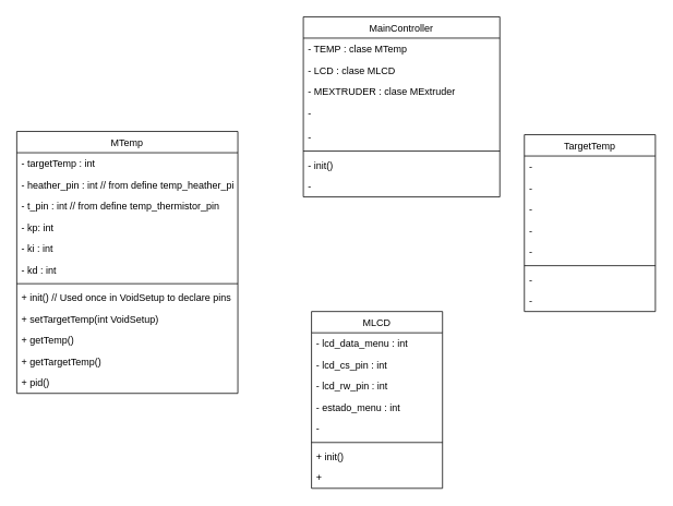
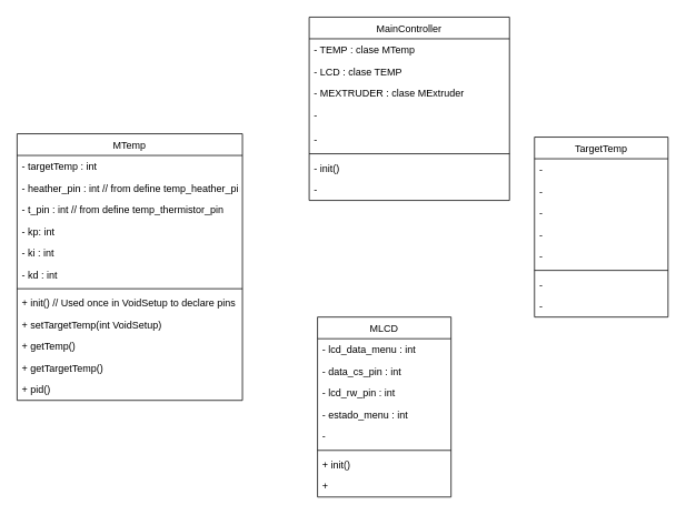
  <mxCell id="0" />
  <mxCell id="1" parent="0" />
  <mxCell id="2" value="MLCD" style="swimlane;fontStyle=0;align=center;verticalAlign=top;childLayout=stackLayout;horizontal=1;startSize=26;horizontalStack=0;resizeParent=1;resizeLast=0;collapsible=1;marginBottom=0;rounded=0;shadow=0;strokeWidth=1;" parent="1" vertex="1"><mxGeometry x="380" y="380" width="160" height="216" as="geometry"><mxRectangle x="550" y="140" width="160" height="26" as="alternateBounds" /></mxGeometry></mxCell>
  <mxCell id="3" value="- lcd_data_menu : int " style="text;align=left;verticalAlign=top;spacingLeft=4;spacingRight=4;overflow=hidden;rotatable=0;points=[[0,0.5],[1,0.5]];portConstraint=eastwest;" parent="2" vertex="1"><mxGeometry y="26" width="160" height="26" as="geometry" /></mxCell>
- <mxCell id="4" value="- lcd_cs_pin : int" style="text;align=left;verticalAlign=top;spacingLeft=4;spacingRight=4;overflow=hidden;rotatable=0;points=[[0,0.5],[1,0.5]];portConstraint=eastwest;rounded=0;shadow=0;html=0;" parent="2" vertex="1"><mxGeometry y="52" width="160" height="26" as="geometry" /></mxCell>
+ <mxCell id="4" value="- data_cs_pin : int" style="text;align=left;verticalAlign=top;spacingLeft=4;spacingRight=4;overflow=hidden;rotatable=0;points=[[0,0.5],[1,0.5]];portConstraint=eastwest;rounded=0;shadow=0;html=0;" parent="2" vertex="1"><mxGeometry y="52" width="160" height="26" as="geometry" /></mxCell>
  <mxCell id="5" value="- lcd_rw_pin : int" style="text;align=left;verticalAlign=top;spacingLeft=4;spacingRight=4;overflow=hidden;rotatable=0;points=[[0,0.5],[1,0.5]];portConstraint=eastwest;rounded=0;shadow=0;html=0;" parent="2" vertex="1"><mxGeometry y="78" width="160" height="26" as="geometry" /></mxCell>
  <mxCell id="6" value="- estado_menu : int" style="text;align=left;verticalAlign=top;spacingLeft=4;spacingRight=4;overflow=hidden;rotatable=0;points=[[0,0.5],[1,0.5]];portConstraint=eastwest;rounded=0;shadow=0;html=0;" parent="2" vertex="1"><mxGeometry y="104" width="160" height="26" as="geometry" /></mxCell>
  <mxCell id="7" value="- " style="text;align=left;verticalAlign=top;spacingLeft=4;spacingRight=4;overflow=hidden;rotatable=0;points=[[0,0.5],[1,0.5]];portConstraint=eastwest;rounded=0;shadow=0;html=0;" parent="2" vertex="1"><mxGeometry y="130" width="160" height="26" as="geometry" /></mxCell>
  <mxCell id="8" value="" style="line;html=1;strokeWidth=1;align=left;verticalAlign=middle;spacingTop=-1;spacingLeft=3;spacingRight=3;rotatable=0;labelPosition=right;points=[];portConstraint=eastwest;" parent="2" vertex="1"><mxGeometry y="156" width="160" height="8" as="geometry" /></mxCell>
  <mxCell id="9" value="+ init()" style="text;align=left;verticalAlign=top;spacingLeft=4;spacingRight=4;overflow=hidden;rotatable=0;points=[[0,0.5],[1,0.5]];portConstraint=eastwest;" parent="2" vertex="1"><mxGeometry y="164" width="160" height="26" as="geometry" /></mxCell>
  <mxCell id="10" value="+" style="text;align=left;verticalAlign=top;spacingLeft=4;spacingRight=4;overflow=hidden;rotatable=0;points=[[0,0.5],[1,0.5]];portConstraint=eastwest;" parent="2" vertex="1"><mxGeometry y="190" width="160" height="26" as="geometry" /></mxCell>
  <mxCell id="11" value="MTemp" style="swimlane;fontStyle=0;align=center;verticalAlign=top;childLayout=stackLayout;horizontal=1;startSize=26;horizontalStack=0;resizeParent=1;resizeLast=0;collapsible=1;marginBottom=0;rounded=0;shadow=0;strokeWidth=1;" parent="1" vertex="1"><mxGeometry x="20" y="160" width="270" height="320" as="geometry"><mxRectangle x="550" y="140" width="160" height="26" as="alternateBounds" /></mxGeometry></mxCell>
  <mxCell id="12" value="- targetTemp : int" style="text;align=left;verticalAlign=top;spacingLeft=4;spacingRight=4;overflow=hidden;rotatable=0;points=[[0,0.5],[1,0.5]];portConstraint=eastwest;" parent="11" vertex="1"><mxGeometry y="26" width="270" height="26" as="geometry" /></mxCell>
  <mxCell id="13" value="- heather_pin : int // from define temp_heather_pin" style="text;align=left;verticalAlign=top;spacingLeft=4;spacingRight=4;overflow=hidden;rotatable=0;points=[[0,0.5],[1,0.5]];portConstraint=eastwest;rounded=0;shadow=0;html=0;" parent="11" vertex="1"><mxGeometry y="52" width="270" height="26" as="geometry" /></mxCell>
  <mxCell id="14" value="- t_pin : int // from define temp_thermistor_pin " style="text;align=left;verticalAlign=top;spacingLeft=4;spacingRight=4;overflow=hidden;rotatable=0;points=[[0,0.5],[1,0.5]];portConstraint=eastwest;rounded=0;shadow=0;html=0;" parent="11" vertex="1"><mxGeometry y="78" width="270" height="26" as="geometry" /></mxCell>
  <mxCell id="15" value="- kp: int" style="text;align=left;verticalAlign=top;spacingLeft=4;spacingRight=4;overflow=hidden;rotatable=0;points=[[0,0.5],[1,0.5]];portConstraint=eastwest;rounded=0;shadow=0;html=0;" parent="11" vertex="1"><mxGeometry y="104" width="270" height="26" as="geometry" /></mxCell>
  <mxCell id="16" value="- ki : int" style="text;align=left;verticalAlign=top;spacingLeft=4;spacingRight=4;overflow=hidden;rotatable=0;points=[[0,0.5],[1,0.5]];portConstraint=eastwest;rounded=0;shadow=0;html=0;" parent="11" vertex="1"><mxGeometry y="130" width="270" height="26" as="geometry" /></mxCell>
  <mxCell id="17" value="- kd : int" style="text;align=left;verticalAlign=top;spacingLeft=4;spacingRight=4;overflow=hidden;rotatable=0;points=[[0,0.5],[1,0.5]];portConstraint=eastwest;rounded=0;shadow=0;html=0;" parent="11" vertex="1"><mxGeometry y="156" width="270" height="26" as="geometry" /></mxCell>
  <mxCell id="18" value="" style="line;html=1;strokeWidth=1;align=left;verticalAlign=middle;spacingTop=-1;spacingLeft=3;spacingRight=3;rotatable=0;labelPosition=right;points=[];portConstraint=eastwest;" parent="11" vertex="1"><mxGeometry y="182" width="270" height="8" as="geometry" /></mxCell>
  <mxCell id="19" value="+ init() // Used once in VoidSetup to declare pins" style="text;align=left;verticalAlign=top;spacingLeft=4;spacingRight=4;overflow=hidden;rotatable=0;points=[[0,0.5],[1,0.5]];portConstraint=eastwest;" parent="11" vertex="1"><mxGeometry y="190" width="270" height="26" as="geometry" /></mxCell>
  <mxCell id="20" value="+ setTargetTemp(int VoidSetup)" style="text;align=left;verticalAlign=top;spacingLeft=4;spacingRight=4;overflow=hidden;rotatable=0;points=[[0,0.5],[1,0.5]];portConstraint=eastwest;" parent="11" vertex="1"><mxGeometry y="216" width="270" height="26" as="geometry" /></mxCell>
  <mxCell id="21" value="+ getTemp()" style="text;align=left;verticalAlign=top;spacingLeft=4;spacingRight=4;overflow=hidden;rotatable=0;points=[[0,0.5],[1,0.5]];portConstraint=eastwest;" parent="11" vertex="1"><mxGeometry y="242" width="270" height="26" as="geometry" /></mxCell>
  <mxCell id="22" value="+ getTargetTemp()" style="text;align=left;verticalAlign=top;spacingLeft=4;spacingRight=4;overflow=hidden;rotatable=0;points=[[0,0.5],[1,0.5]];portConstraint=eastwest;" parent="11" vertex="1"><mxGeometry y="268" width="270" height="26" as="geometry" /></mxCell>
  <mxCell id="23" value="+ pid()" style="text;align=left;verticalAlign=top;spacingLeft=4;spacingRight=4;overflow=hidden;rotatable=0;points=[[0,0.5],[1,0.5]];portConstraint=eastwest;" parent="11" vertex="1"><mxGeometry y="294" width="270" height="26" as="geometry" /></mxCell>
  <mxCell id="24" value="TargetTemp" style="swimlane;fontStyle=0;align=center;verticalAlign=top;childLayout=stackLayout;horizontal=1;startSize=26;horizontalStack=0;resizeParent=1;resizeLast=0;collapsible=1;marginBottom=0;rounded=0;shadow=0;strokeWidth=1;" parent="1" vertex="1"><mxGeometry x="640" y="164" width="160" height="216" as="geometry"><mxRectangle x="550" y="140" width="160" height="26" as="alternateBounds" /></mxGeometry></mxCell>
  <mxCell id="25" value="-" style="text;align=left;verticalAlign=top;spacingLeft=4;spacingRight=4;overflow=hidden;rotatable=0;points=[[0,0.5],[1,0.5]];portConstraint=eastwest;" parent="24" vertex="1"><mxGeometry y="26" width="160" height="26" as="geometry" /></mxCell>
  <mxCell id="26" value="-" style="text;align=left;verticalAlign=top;spacingLeft=4;spacingRight=4;overflow=hidden;rotatable=0;points=[[0,0.5],[1,0.5]];portConstraint=eastwest;rounded=0;shadow=0;html=0;" parent="24" vertex="1"><mxGeometry y="52" width="160" height="26" as="geometry" /></mxCell>
  <mxCell id="27" value="-" style="text;align=left;verticalAlign=top;spacingLeft=4;spacingRight=4;overflow=hidden;rotatable=0;points=[[0,0.5],[1,0.5]];portConstraint=eastwest;rounded=0;shadow=0;html=0;" parent="24" vertex="1"><mxGeometry y="78" width="160" height="26" as="geometry" /></mxCell>
  <mxCell id="28" value="-" style="text;align=left;verticalAlign=top;spacingLeft=4;spacingRight=4;overflow=hidden;rotatable=0;points=[[0,0.5],[1,0.5]];portConstraint=eastwest;rounded=0;shadow=0;html=0;" parent="24" vertex="1"><mxGeometry y="104" width="160" height="26" as="geometry" /></mxCell>
  <mxCell id="29" value="-" style="text;align=left;verticalAlign=top;spacingLeft=4;spacingRight=4;overflow=hidden;rotatable=0;points=[[0,0.5],[1,0.5]];portConstraint=eastwest;rounded=0;shadow=0;html=0;" parent="24" vertex="1"><mxGeometry y="130" width="160" height="26" as="geometry" /></mxCell>
  <mxCell id="30" value="" style="line;html=1;strokeWidth=1;align=left;verticalAlign=middle;spacingTop=-1;spacingLeft=3;spacingRight=3;rotatable=0;labelPosition=right;points=[];portConstraint=eastwest;" parent="24" vertex="1"><mxGeometry y="156" width="160" height="8" as="geometry" /></mxCell>
  <mxCell id="31" value="-" style="text;align=left;verticalAlign=top;spacingLeft=4;spacingRight=4;overflow=hidden;rotatable=0;points=[[0,0.5],[1,0.5]];portConstraint=eastwest;" parent="24" vertex="1"><mxGeometry y="164" width="160" height="26" as="geometry" /></mxCell>
  <mxCell id="32" value="-" style="text;align=left;verticalAlign=top;spacingLeft=4;spacingRight=4;overflow=hidden;rotatable=0;points=[[0,0.5],[1,0.5]];portConstraint=eastwest;" parent="24" vertex="1"><mxGeometry y="190" width="160" height="26" as="geometry" /></mxCell>
  <mxCell id="33" value="MainController" style="swimlane;fontStyle=0;align=center;verticalAlign=top;childLayout=stackLayout;horizontal=1;startSize=26;horizontalStack=0;resizeParent=1;resizeLast=0;collapsible=1;marginBottom=0;rounded=0;shadow=0;strokeWidth=1;" parent="1" vertex="1"><mxGeometry x="370" y="20" width="240" height="220" as="geometry"><mxRectangle x="550" y="140" width="160" height="26" as="alternateBounds" /></mxGeometry></mxCell>
  <mxCell id="34" value="- TEMP : clase MTemp" style="text;align=left;verticalAlign=top;spacingLeft=4;spacingRight=4;overflow=hidden;rotatable=0;points=[[0,0.5],[1,0.5]];portConstraint=eastwest;rounded=0;shadow=0;html=0;" parent="33" vertex="1"><mxGeometry y="26" width="240" height="26" as="geometry" /></mxCell>
- <mxCell id="35" value="- LCD : clase MLCD" style="text;align=left;verticalAlign=top;spacingLeft=4;spacingRight=4;overflow=hidden;rotatable=0;points=[[0,0.5],[1,0.5]];portConstraint=eastwest;" parent="33" vertex="1"><mxGeometry y="52" width="240" height="26" as="geometry" /></mxCell>
+ <mxCell id="35" value="- LCD : clase TEMP" style="text;align=left;verticalAlign=top;spacingLeft=4;spacingRight=4;overflow=hidden;rotatable=0;points=[[0,0.5],[1,0.5]];portConstraint=eastwest;" parent="33" vertex="1"><mxGeometry y="52" width="240" height="26" as="geometry" /></mxCell>
  <mxCell id="36" value="- MEXTRUDER : clase MExtruder" style="text;align=left;verticalAlign=top;spacingLeft=4;spacingRight=4;overflow=hidden;rotatable=0;points=[[0,0.5],[1,0.5]];portConstraint=eastwest;rounded=0;shadow=0;html=0;" parent="33" vertex="1"><mxGeometry y="78" width="240" height="26" as="geometry" /></mxCell>
  <mxCell id="37" value="-" style="text;align=left;verticalAlign=top;spacingLeft=4;spacingRight=4;overflow=hidden;rotatable=0;points=[[0,0.5],[1,0.5]];portConstraint=eastwest;rounded=0;shadow=0;html=0;" parent="33" vertex="1"><mxGeometry y="104" width="240" height="30" as="geometry" /></mxCell>
  <mxCell id="38" value="-" style="text;align=left;verticalAlign=top;spacingLeft=4;spacingRight=4;overflow=hidden;rotatable=0;points=[[0,0.5],[1,0.5]];portConstraint=eastwest;rounded=0;shadow=0;html=0;" parent="33" vertex="1"><mxGeometry y="134" width="240" height="26" as="geometry" /></mxCell>
  <mxCell id="39" value="" style="line;html=1;strokeWidth=1;align=left;verticalAlign=middle;spacingTop=-1;spacingLeft=3;spacingRight=3;rotatable=0;labelPosition=right;points=[];portConstraint=eastwest;" parent="33" vertex="1"><mxGeometry y="160" width="240" height="8" as="geometry" /></mxCell>
  <mxCell id="40" value="- init() " style="text;align=left;verticalAlign=top;spacingLeft=4;spacingRight=4;overflow=hidden;rotatable=0;points=[[0,0.5],[1,0.5]];portConstraint=eastwest;" parent="33" vertex="1"><mxGeometry y="168" width="240" height="26" as="geometry" /></mxCell>
  <mxCell id="41" value="-" style="text;align=left;verticalAlign=top;spacingLeft=4;spacingRight=4;overflow=hidden;rotatable=0;points=[[0,0.5],[1,0.5]];portConstraint=eastwest;" parent="33" vertex="1"><mxGeometry y="194" width="240" height="26" as="geometry" /></mxCell>
